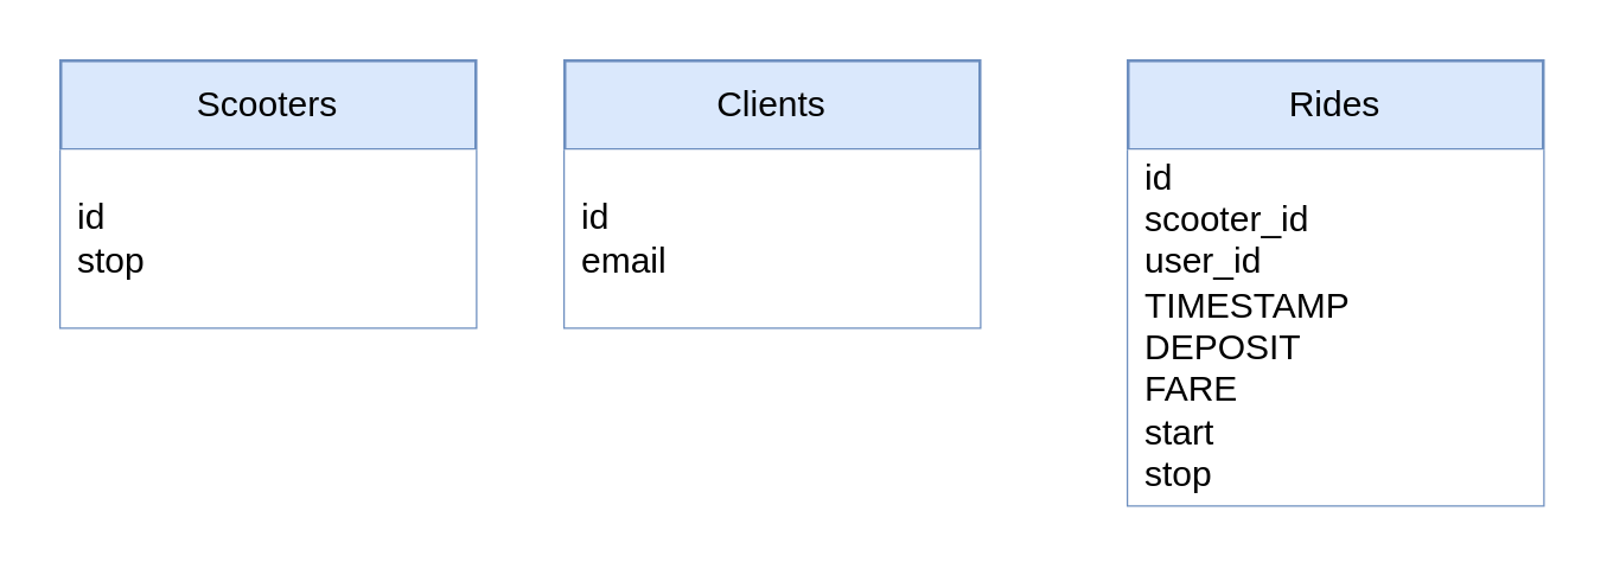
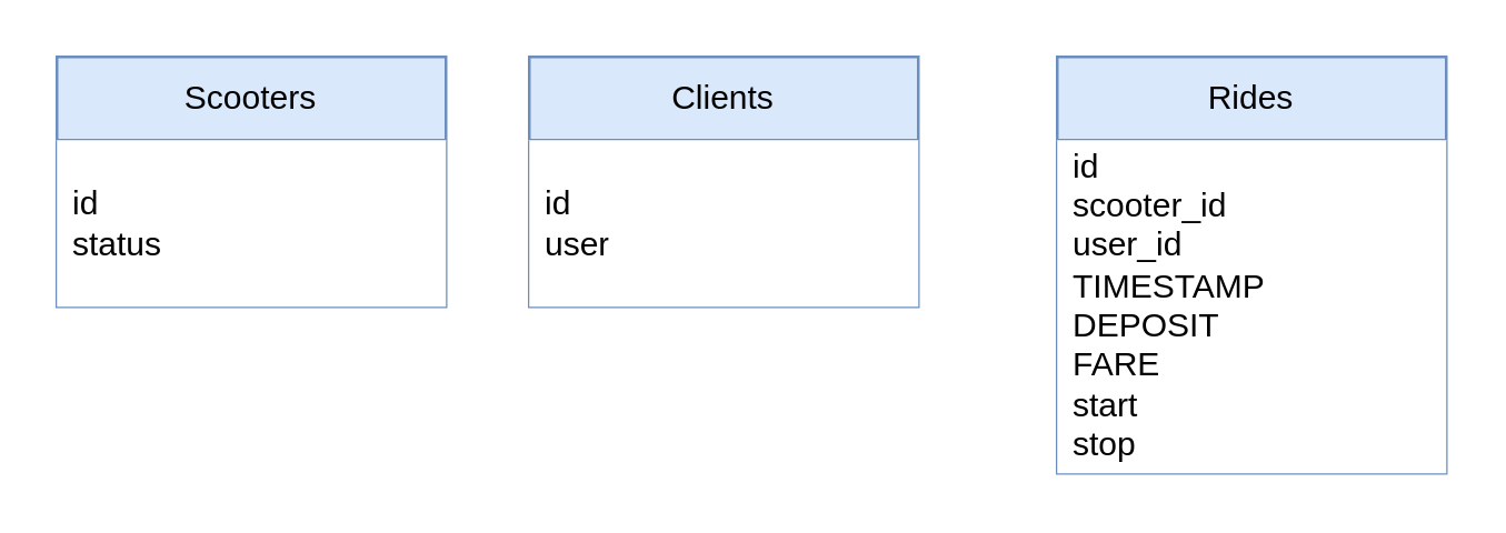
  <mxCell id="0" />
  <mxCell id="1" parent="0" />
  <mxCell id="2" value="Scooters" style="swimlane;fontStyle=0;childLayout=stackLayout;horizontal=1;startSize=30;horizontalStack=0;resizeParent=1;resizeParentMax=0;resizeLast=0;collapsible=1;marginBottom=0;whiteSpace=wrap;html=1;fillColor=#dae8fc;strokeColor=#6c8ebf;" vertex="1" parent="1"><mxGeometry x="20" y="20" width="140" height="90" as="geometry" /></mxCell>
- <mxCell id="3" value="id&lt;br&gt;stop" style="text;strokeColor=none;fillColor=default;align=left;verticalAlign=middle;spacingLeft=4;spacingRight=4;overflow=hidden;points=[[0,0.5],[1,0.5]];portConstraint=eastwest;rotatable=0;whiteSpace=wrap;html=1;" vertex="1" parent="2"><mxGeometry y="30" width="140" height="60" as="geometry" /></mxCell>
+ <mxCell id="3" value="id&lt;br&gt;status" style="text;strokeColor=none;fillColor=default;align=left;verticalAlign=middle;spacingLeft=4;spacingRight=4;overflow=hidden;points=[[0,0.5],[1,0.5]];portConstraint=eastwest;rotatable=0;whiteSpace=wrap;html=1;" vertex="1" parent="2"><mxGeometry y="30" width="140" height="60" as="geometry" /></mxCell>
  <mxCell id="4" value="Rides" style="swimlane;fontStyle=0;childLayout=stackLayout;horizontal=1;startSize=30;horizontalStack=0;resizeParent=1;resizeParentMax=0;resizeLast=0;collapsible=1;marginBottom=0;whiteSpace=wrap;html=1;fillColor=#dae8fc;strokeColor=#6c8ebf;" vertex="1" parent="1"><mxGeometry x="380" y="20" width="140" height="150" as="geometry" /></mxCell>
  <mxCell id="5" value="id&lt;br&gt;scooter_id&lt;br&gt;user_id&lt;br&gt;TIMESTAMP&lt;br&gt;DEPOSIT&lt;br&gt;FARE&lt;br&gt;start&lt;br&gt;stop&lt;br&gt;status" style="text;strokeColor=none;fillColor=default;align=left;verticalAlign=middle;spacingLeft=4;spacingRight=4;overflow=hidden;points=[[0,0.5],[1,0.5]];portConstraint=eastwest;rotatable=0;whiteSpace=wrap;html=1;" vertex="1" parent="4"><mxGeometry y="30" width="140" height="120" as="geometry" /></mxCell>
  <mxCell id="6" value="Clients" style="swimlane;fontStyle=0;childLayout=stackLayout;horizontal=1;startSize=30;horizontalStack=0;resizeParent=1;resizeParentMax=0;resizeLast=0;collapsible=1;marginBottom=0;whiteSpace=wrap;html=1;fillColor=#dae8fc;strokeColor=#6c8ebf;" vertex="1" parent="1"><mxGeometry x="190" y="20" width="140" height="90" as="geometry" /></mxCell>
- <mxCell id="7" value="id&lt;br&gt;email" style="text;strokeColor=none;fillColor=default;align=left;verticalAlign=middle;spacingLeft=4;spacingRight=4;overflow=hidden;points=[[0,0.5],[1,0.5]];portConstraint=eastwest;rotatable=0;whiteSpace=wrap;html=1;" vertex="1" parent="6"><mxGeometry y="30" width="140" height="60" as="geometry" /></mxCell>
+ <mxCell id="7" value="id&lt;br&gt;user" style="text;strokeColor=none;fillColor=default;align=left;verticalAlign=middle;spacingLeft=4;spacingRight=4;overflow=hidden;points=[[0,0.5],[1,0.5]];portConstraint=eastwest;rotatable=0;whiteSpace=wrap;html=1;" vertex="1" parent="6"><mxGeometry y="30" width="140" height="60" as="geometry" /></mxCell>
